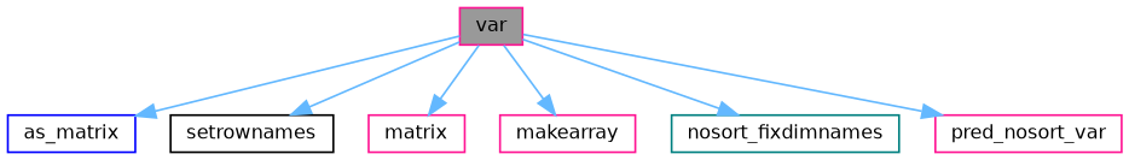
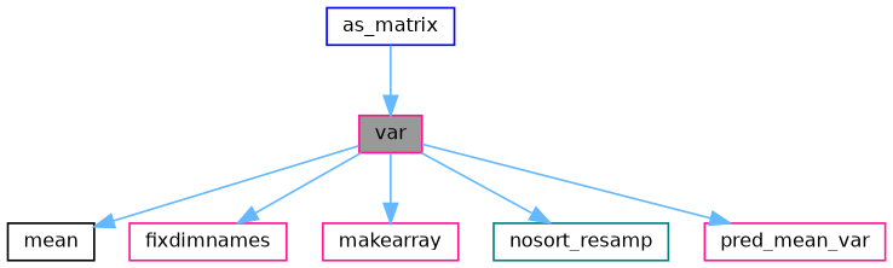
  digraph {
    rankdir=TB
    node [color=deeppink fillcolor=white fontname=Helvetica fontsize=10 shape=box style=filled]
    edge [color=steelblue1 fontname=Helvetica fontsize=10 labelfontname=Helvetica labelfontsize=10 style=solid]
    n1 [fillcolor=grey60 fontcolor=black height=0.2 label=var width=0.4]
    n2 [color=blue height=0.2 label=as_matrix width=0.4]
-   n3 [color=black height=0.2 label=setrownames width=0.4]
-   n4 [height=0.2 label=matrix width=0.4]
+   n3 [color=black height=0.2 label=mean width=0.4]
+   n4 [height=0.2 label=fixdimnames width=0.4]
    n5 [height=0.2 label=makearray width=0.4]
-   n6 [color=teal height=0.2 label=nosort_fixdimnames width=0.4]
-   n7 [height=0.2 label=pred_nosort_var width=0.4]
-   n1 -> n2
+   n6 [color=teal height=0.2 label=nosort_resamp width=0.4]
+   n7 [height=0.2 label=pred_mean_var width=0.4]
+   n2 -> n1
    n1 -> n3
    n1 -> n4
    n1 -> n5
    n1 -> n6
    n1 -> n7
  }
